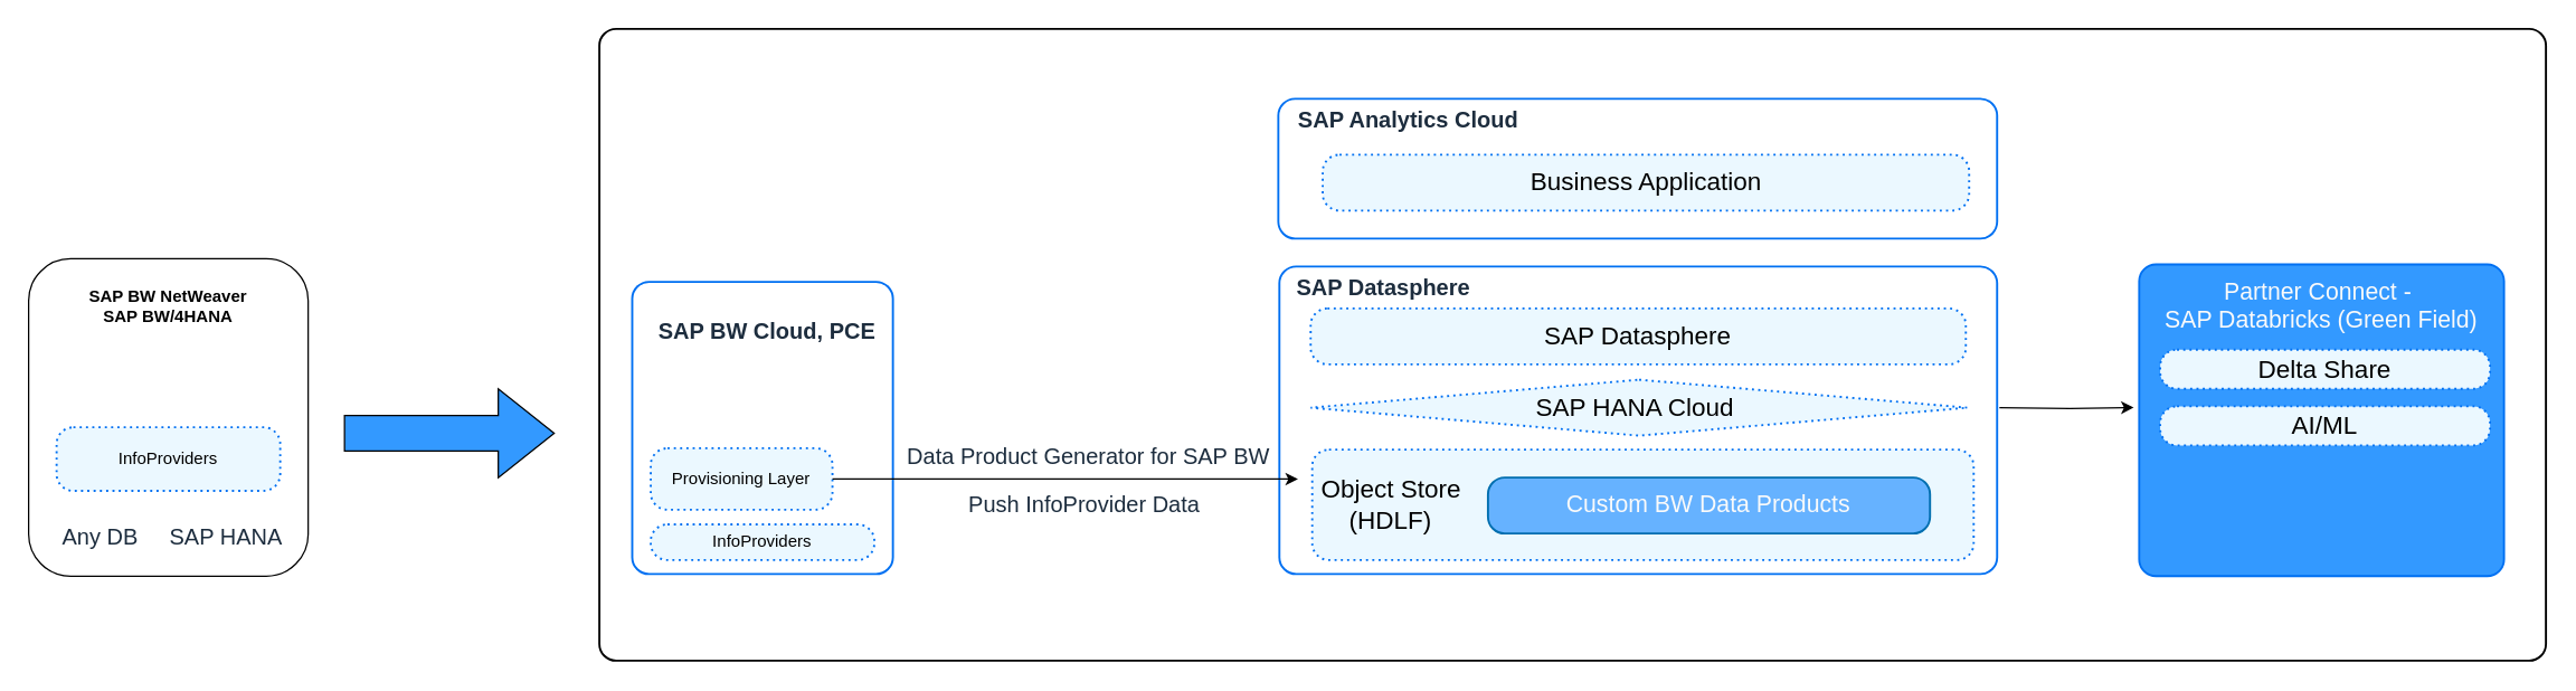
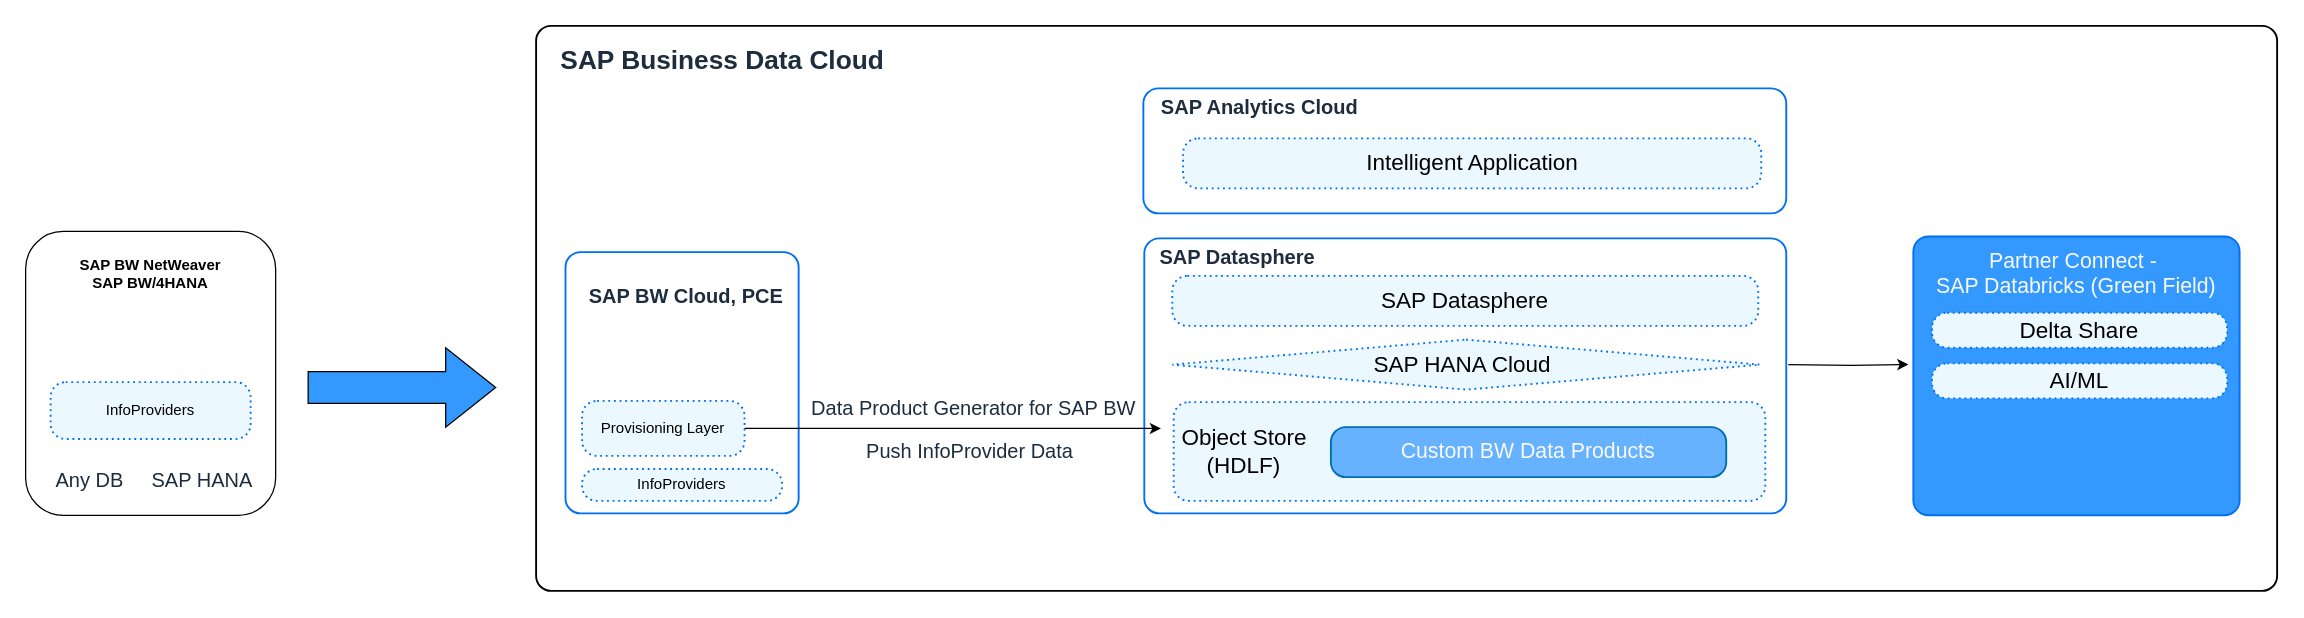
  <mxCell id="0" />
  <mxCell id="1" parent="0" />
  <mxCell id="2" value="&lt;b&gt;SAP BW NetWeaver&lt;/b&gt;&lt;div&gt;&lt;b&gt;SAP BW/4HANA&lt;/b&gt;&lt;/div&gt;&lt;div&gt;&lt;br&gt;&lt;/div&gt;&lt;div&gt;&lt;br&gt;&lt;/div&gt;&lt;div&gt;&lt;br&gt;&lt;/div&gt;&lt;div&gt;&lt;br&gt;&lt;/div&gt;&lt;div&gt;&lt;br&gt;&lt;/div&gt;&lt;div&gt;&lt;br&gt;&lt;/div&gt;&lt;div&gt;&lt;br&gt;&lt;/div&gt;&lt;div&gt;&lt;br&gt;&lt;/div&gt;&lt;div&gt;&lt;br&gt;&lt;/div&gt;&lt;div&gt;&lt;br&gt;&lt;/div&gt;&lt;div&gt;&lt;br&gt;&lt;/div&gt;" style="rounded=1;whiteSpace=wrap;html=1;" parent="1" vertex="1"><mxGeometry x="20" y="184.5" width="200" height="227" as="geometry" /></mxCell>
  <mxCell id="3" value="" style="rounded=1;whiteSpace=wrap;html=1;arcSize=24;absoluteArcSize=1;imageWidth=64;imageHeight=64;strokeWidth=1.5;fontFamily=Arial;" parent="1" vertex="1"><mxGeometry x="428.34" y="20" width="1392.66" height="452" as="geometry" /></mxCell>
+ <mxCell id="4" value="&lt;font face=&quot;arial&quot; style=&quot;font-size: 21px;&quot;&gt;&lt;b style=&quot;&quot;&gt;SAP Business Data Cloud&amp;nbsp;&lt;/b&gt;&lt;/font&gt;" style="text;html=1;align=center;verticalAlign=middle;resizable=0;points=[[0,0.5,0,0,0],[0.5,0,0,0,0],[0.5,1,0,0,0],[1,0.5,0,0,0]];autosize=1;strokeColor=none;fillColor=none;fontSize=12;fontColor=#1D2D3E;fontFamily=Helvetica;" parent="1" vertex="1"><mxGeometry x="435" y="27" width="290" height="40" as="geometry" /></mxCell>
  <mxCell id="5" value="" style="rounded=1;whiteSpace=wrap;html=1;strokeColor=#0070F2;fillColor=#ffffff;arcSize=24;absoluteArcSize=1;imageWidth=64;imageHeight=64;strokeWidth=1.5;" parent="1" vertex="1"><mxGeometry x="451.84" y="201" width="186.5" height="209" as="geometry" /></mxCell>
  <mxCell id="6" value="&lt;font face=&quot;arial&quot; style=&quot;font-size: 16px;&quot;&gt;&lt;b style=&quot;font-size: 16px;&quot;&gt;SAP BW Cloud, PCE&lt;/b&gt;&lt;/font&gt;" style="text;html=1;align=center;verticalAlign=middle;resizable=0;points=[[0,0.5,0,0,0],[0.5,0,0,0,0],[0.5,1,0,0,0],[1,0.5,0,0,0]];autosize=1;strokeColor=none;fillColor=none;fontSize=12;fontColor=#1D2D3E;fontFamily=Helvetica;" parent="1" vertex="1"><mxGeometry x="458.34" y="221" width="180" height="30" as="geometry" /></mxCell>
  <mxCell id="7" value="InfoProviders" style="rounded=1;whiteSpace=wrap;html=1;strokeColor=#0070F2;fillColor=#EBF8FF;arcSize=24;absoluteArcSize=1;imageWidth=64;imageHeight=64;strokeWidth=1.5;dashed=1;dashPattern=1 2;" parent="1" vertex="1"><mxGeometry x="465.09" y="374.5" width="160" height="25.5" as="geometry" /></mxCell>
  <mxCell id="8" value="" style="rounded=1;whiteSpace=wrap;html=1;strokeColor=#0070F2;fillColor=#ffffff;arcSize=24;absoluteArcSize=1;imageWidth=64;imageHeight=64;strokeWidth=1.5;" parent="1" vertex="1"><mxGeometry x="914.84" y="190" width="513.5" height="220" as="geometry" /></mxCell>
  <mxCell id="9" value="&lt;font face=&quot;arial&quot; style=&quot;font-size: 16px;&quot;&gt;&lt;b style=&quot;font-size: 16px;&quot;&gt;SAP Datasphere&lt;/b&gt;&lt;/font&gt;" style="text;html=1;align=center;verticalAlign=middle;resizable=0;points=[[0,0.5,0,0,0],[0.5,0,0,0,0],[0.5,1,0,0,0],[1,0.5,0,0,0]];autosize=1;strokeColor=none;fillColor=none;fontSize=12;fontColor=#1D2D3E;fontFamily=Helvetica;" parent="1" vertex="1"><mxGeometry x="914.09" y="190" width="150" height="30" as="geometry" /></mxCell>
  <mxCell id="10" value="" style="rounded=1;whiteSpace=wrap;html=1;strokeColor=#0070F2;fillColor=#ffffff;arcSize=24;absoluteArcSize=1;imageWidth=64;imageHeight=64;strokeWidth=1.5;" parent="1" vertex="1"><mxGeometry x="914.09" y="70" width="514.25" height="100" as="geometry" /></mxCell>
  <mxCell id="11" value="&lt;font face=&quot;arial&quot; style=&quot;font-size: 16px;&quot;&gt;&lt;b style=&quot;font-size: 16px;&quot;&gt;SAP Analytics Cloud&amp;nbsp;&lt;/b&gt;&lt;/font&gt;" style="text;html=1;align=center;verticalAlign=middle;resizable=0;points=[[0,0.5,0,0,0],[0.5,0,0,0,0],[0.5,1,0,0,0],[1,0.5,0,0,0]];autosize=1;strokeColor=none;fillColor=none;fontSize=12;fontColor=#1D2D3E;fontFamily=Helvetica;" parent="1" vertex="1"><mxGeometry x="914.09" y="70" width="190" height="30" as="geometry" /></mxCell>
  <mxCell id="12" value="&lt;font style=&quot;color: light-dark(rgb(250, 250, 250), rgb(237, 237, 237)); font-size: 17px;&quot;&gt;Partner Connect -&amp;nbsp;&lt;/font&gt;&lt;div&gt;&lt;font style=&quot;color: light-dark(rgb(250, 250, 250), rgb(237, 237, 237)); font-size: 17px;&quot;&gt;SAP Databricks (Green Field)&lt;/font&gt;&lt;/div&gt;&lt;div&gt;&lt;div&gt;&lt;font style=&quot;color: light-dark(rgb(250, 250, 250), rgb(237, 237, 237)); font-size: 17px;&quot;&gt;&lt;br&gt;&lt;/font&gt;&lt;/div&gt;&lt;div&gt;&lt;font style=&quot;color: light-dark(rgb(250, 250, 250), rgb(237, 237, 237)); font-size: 17px;&quot;&gt;&lt;br&gt;&lt;/font&gt;&lt;/div&gt;&lt;div&gt;&lt;font style=&quot;color: light-dark(rgb(250, 250, 250), rgb(237, 237, 237)); font-size: 17px;&quot;&gt;&lt;br&gt;&lt;/font&gt;&lt;/div&gt;&lt;div&gt;&lt;font style=&quot;color: light-dark(rgb(250, 250, 250), rgb(237, 237, 237)); font-size: 17px;&quot;&gt;&lt;br&gt;&lt;/font&gt;&lt;/div&gt;&lt;div&gt;&lt;font style=&quot;color: light-dark(rgb(250, 250, 250), rgb(237, 237, 237)); font-size: 17px;&quot;&gt;&lt;br&gt;&lt;/font&gt;&lt;/div&gt;&lt;div&gt;&lt;font style=&quot;color: light-dark(rgb(250, 250, 250), rgb(237, 237, 237)); font-size: 17px;&quot;&gt;&lt;br&gt;&lt;/font&gt;&lt;/div&gt;&lt;div&gt;&lt;font style=&quot;color: light-dark(rgb(250, 250, 250), rgb(237, 237, 237)); font-size: 17px;&quot;&gt;&lt;br&gt;&lt;/font&gt;&lt;/div&gt;&lt;div&gt;&lt;font style=&quot;color: light-dark(rgb(250, 250, 250), rgb(237, 237, 237)); font-size: 17px;&quot;&gt;&lt;br&gt;&lt;/font&gt;&lt;/div&gt;&lt;/div&gt;" style="rounded=1;whiteSpace=wrap;html=1;strokeColor=#0070F2;fillColor=#3399FF;arcSize=24;absoluteArcSize=1;imageWidth=64;imageHeight=64;strokeWidth=1.5;" parent="1" vertex="1"><mxGeometry x="1530" y="188.5" width="261" height="223" as="geometry" /></mxCell>
- <mxCell id="13" value="&lt;font style=&quot;font-size: 18px;&quot;&gt;Business Application&lt;/font&gt;" style="rounded=1;whiteSpace=wrap;html=1;strokeColor=#0070F2;fillColor=#EBF8FF;arcSize=24;absoluteArcSize=1;imageWidth=64;imageHeight=64;strokeWidth=1.5;dashed=1;dashPattern=1 2;" parent="1" vertex="1"><mxGeometry x="945.84" y="110" width="462.5" height="40" as="geometry" /></mxCell>
+ <mxCell id="13" value="&lt;font style=&quot;font-size: 18px;&quot;&gt;Intelligent Application&lt;/font&gt;" style="rounded=1;whiteSpace=wrap;html=1;strokeColor=#0070F2;fillColor=#EBF8FF;arcSize=24;absoluteArcSize=1;imageWidth=64;imageHeight=64;strokeWidth=1.5;dashed=1;dashPattern=1 2;" parent="1" vertex="1"><mxGeometry x="945.84" y="110" width="462.5" height="40" as="geometry" /></mxCell>
  <mxCell id="14" value="&lt;font style=&quot;font-size: 18px;&quot;&gt;SAP Datasphere&lt;/font&gt;&lt;span style=&quot;color: rgba(0, 0, 0, 0); font-family: monospace; font-size: 0px; text-align: start; text-wrap: nowrap;&quot;&gt;%3CmxGraphModel%3E%3Croot%3E%3CmxCell%20id%3D%220%22%2F%3E%3CmxCell%20id%3D%221%22%20parent%3D%220%22%2F%3E%3CmxCell%20id%3D%222%22%20value%3D%22%26lt%3Bfont%20style%3D%26quot%3Bfont-size%3A%2018px%3B%26quot%3B%26gt%3BInsight%20App%26lt%3B%2Ffont%26gt%3B%22%20style%3D%22rounded%3D1%3BwhiteSpace%3Dwrap%3Bhtml%3D1%3BstrokeColor%3D%230070F2%3BfillColor%3D%23EBF8FF%3BarcSize%3D24%3BabsoluteArcSize%3D1%3BimageWidth%3D64%3BimageHeight%3D64%3BstrokeWidth%3D1.5%3Bdashed%3D1%3BdashPattern%3D1%202%3B%22%20vertex%3D%221%22%20parent%3D%221%22%3E%3CmxGeometry%20x%3D%22-62.5%22%20y%3D%22-340%22%20width%3D%22462.5%22%20height%3D%2240%22%20as%3D%22geometry%22%2F%3E%3C%2FmxCell%3E%3C%2Froot%3E%3C%2FmxGraphModel%3E&lt;/span&gt;" style="rounded=1;whiteSpace=wrap;html=1;strokeColor=#0070F2;fillColor=#EBF8FF;arcSize=24;absoluteArcSize=1;imageWidth=64;imageHeight=64;strokeWidth=1.5;dashed=1;dashPattern=1 2;" parent="1" vertex="1"><mxGeometry x="937.22" y="220" width="468.75" height="40" as="geometry" /></mxCell>
  <mxCell id="15" value="&lt;span style=&quot;font-size: 18px;&quot;&gt;SAP HANA Cloud&amp;nbsp;&lt;/span&gt;" style="rhombus;whiteSpace=wrap;html=1;strokeColor=#0070F2;fillColor=#EBF8FF;arcSize=24;absoluteArcSize=1;imageWidth=64;imageHeight=64;strokeWidth=1.5;dashed=1;dashPattern=1 2;" parent="1" vertex="1"><mxGeometry x="937.22" y="271" width="470" height="40" as="geometry" /></mxCell>
  <mxCell id="16" value="&lt;span style=&quot;font-size: 18px;&quot;&gt;&amp;nbsp;Object Store&lt;/span&gt;&lt;div&gt;&lt;span style=&quot;font-size: 18px;&quot;&gt;&amp;nbsp; &amp;nbsp; &amp;nbsp;(HDLF)&lt;/span&gt;&lt;/div&gt;" style="rounded=1;whiteSpace=wrap;html=1;strokeColor=#0070F2;fillColor=#EBF8FF;arcSize=24;absoluteArcSize=1;imageWidth=64;imageHeight=64;strokeWidth=1.5;dashed=1;dashPattern=1 2;align=left;" parent="1" vertex="1"><mxGeometry x="938.34" y="321" width="473.25" height="79" as="geometry" /></mxCell>
  <mxCell id="17" value="&lt;font style=&quot;color: light-dark(rgb(250, 250, 250), rgb(237, 237, 237)); font-size: 17px;&quot;&gt;Custom BW Data Products&lt;/font&gt;" style="rounded=1;whiteSpace=wrap;html=1;strokeColor=#006EAF;fillColor=#66B2FF;arcSize=24;absoluteArcSize=1;imageWidth=64;imageHeight=64;strokeWidth=1.5;fontColor=#ffffff;" parent="1" vertex="1"><mxGeometry x="1064.09" y="341" width="316.25" height="40" as="geometry" /></mxCell>
  <mxCell id="18" value="&lt;font face=&quot;arial&quot; style=&quot;font-size: 16px;&quot;&gt;&lt;span style=&quot;font-size: 16px;&quot;&gt;Data Product Generator for SAP BW&lt;/span&gt;&lt;/font&gt;" style="text;html=1;align=center;verticalAlign=middle;resizable=0;points=[[0,0.5,0,0,0],[0.5,0,0,0,0],[0.5,1,0,0,0],[1,0.5,0,0,0]];autosize=1;strokeColor=none;fillColor=none;fontSize=12;fontColor=#1D2D3E;fontFamily=Helvetica;" parent="1" vertex="1"><mxGeometry x="638.34" y="311" width="280" height="30" as="geometry" /></mxCell>
  <mxCell id="19" value="Provisioning Layer" style="rounded=1;whiteSpace=wrap;html=1;strokeColor=#0070F2;fillColor=#EBF8FF;arcSize=24;absoluteArcSize=1;imageWidth=64;imageHeight=64;strokeWidth=1.5;dashed=1;dashPattern=1 2;" parent="1" vertex="1"><mxGeometry x="465.09" y="320" width="130" height="44" as="geometry" /></mxCell>
  <mxCell id="20" style="edgeStyle=orthogonalEdgeStyle;rounded=0;orthogonalLoop=1;jettySize=auto;html=1;entryX=0.026;entryY=0.691;entryDx=0;entryDy=0;entryPerimeter=0;" parent="1" source="19" target="8" edge="1"><mxGeometry relative="1" as="geometry" /></mxCell>
  <mxCell id="21" value="&lt;font face=&quot;arial&quot; style=&quot;font-size: 16px;&quot;&gt;&lt;span style=&quot;font-size: 16px;&quot;&gt;Push InfoProvider Data&lt;/span&gt;&lt;/font&gt;" style="text;html=1;align=center;verticalAlign=middle;resizable=0;points=[[0,0.5,0,0,0],[0.5,0,0,0,0],[0.5,1,0,0,0],[1,0.5,0,0,0]];autosize=1;strokeColor=none;fillColor=none;fontSize=12;fontColor=#1D2D3E;fontFamily=Helvetica;" parent="1" vertex="1"><mxGeometry x="683.84" y="344.5" width="183" height="31" as="geometry" /></mxCell>
  <mxCell id="22" value="&lt;span style=&quot;font-size: 18px;&quot;&gt;Delta Share&lt;/span&gt;" style="rounded=1;whiteSpace=wrap;html=1;strokeColor=#0070F2;fillColor=#EBF8FF;arcSize=24;absoluteArcSize=1;imageWidth=64;imageHeight=64;strokeWidth=1.5;dashed=1;dashPattern=1 2;" parent="1" vertex="1"><mxGeometry x="1545" y="249.5" width="236" height="28" as="geometry" /></mxCell>
  <mxCell id="23" value="&lt;span style=&quot;font-size: 18px;&quot;&gt;AI/ML&lt;/span&gt;&lt;span style=&quot;color: rgba(0, 0, 0, 0); font-family: monospace; font-size: 0px; text-align: start; text-wrap: nowrap;&quot;&gt;%3CmxGraphModel%3E%3Croot%3E%3CmxCell%20id%3D%220%22%2F%3E%3CmxCell%20id%3D%221%22%20parent%3D%220%22%2F%3E%3CmxCell%20id%3D%222%22%20value%3D%22%26lt%3Bspan%20style%3D%26quot%3Bfont-size%3A%2018px%3B%26quot%3B%26gt%3BDelta%20Share%26lt%3B%2Fspan%26gt%3B%22%20style%3D%22rounded%3D1%3BwhiteSpace%3Dwrap%3Bhtml%3D1%3BstrokeColor%3D%230070F2%3BfillColor%3D%23EBF8FF%3BarcSize%3D24%3BabsoluteArcSize%3D1%3BimageWidth%3D64%3BimageHeight%3D64%3BstrokeWidth%3D1.5%3Bdashed%3D1%3BdashPattern%3D1%202%3B%22%20vertex%3D%221%22%20parent%3D%221%22%3E%3CmxGeometry%20x%3D%22729%22%20y%3D%221160%22%20width%3D%22236%22%20height%3D%2228%22%20as%3D%22geometry%22%2F%3E%3C%2FmxCell%3E%3C%2Froot%3E%3C%2FmxGraphModel%3E&lt;/span&gt;" style="rounded=1;whiteSpace=wrap;html=1;strokeColor=#0070F2;fillColor=#EBF8FF;arcSize=24;absoluteArcSize=1;imageWidth=64;imageHeight=64;strokeWidth=1.5;dashed=1;dashPattern=1 2;" parent="1" vertex="1"><mxGeometry x="1545" y="290" width="236" height="28" as="geometry" /></mxCell>
  <mxCell id="24" style="edgeStyle=orthogonalEdgeStyle;rounded=0;orthogonalLoop=1;jettySize=auto;html=1;entryX=-0.015;entryY=0.459;entryDx=0;entryDy=0;entryPerimeter=0;" parent="1" target="12" edge="1"><mxGeometry relative="1" as="geometry"><mxPoint x="1430" y="291" as="sourcePoint" /></mxGeometry></mxCell>
  <mxCell id="25" value="" style="html=1;shadow=0;dashed=0;align=center;verticalAlign=middle;shape=mxgraph.arrows2.arrow;dy=0.6;dx=40;notch=0;fillColor=#3399FF;" parent="1" vertex="1"><mxGeometry x="246" y="277.5" width="150" height="63.5" as="geometry" /></mxCell>
  <mxCell id="26" value="InfoProviders" style="rounded=1;whiteSpace=wrap;html=1;strokeColor=#0070F2;fillColor=#EBF8FF;arcSize=24;absoluteArcSize=1;imageWidth=64;imageHeight=64;strokeWidth=1.5;dashed=1;dashPattern=1 2;" parent="1" vertex="1"><mxGeometry x="40" y="305" width="160" height="45.5" as="geometry" /></mxCell>
  <mxCell id="27" value="&lt;font face=&quot;arial&quot; style=&quot;font-size: 16px;&quot;&gt;&lt;span style=&quot;font-size: 16px;&quot;&gt;Any DB&lt;/span&gt;&lt;/font&gt;" style="text;html=1;align=center;verticalAlign=middle;resizable=0;points=[[0,0.5,0,0,0],[0.5,0,0,0,0],[0.5,1,0,0,0],[1,0.5,0,0,0]];autosize=1;strokeColor=none;fillColor=none;fontSize=12;fontColor=#1D2D3E;fontFamily=Helvetica;" parent="1" vertex="1"><mxGeometry x="35" y="367" width="72" height="31" as="geometry" /></mxCell>
  <mxCell id="28" value="&lt;font face=&quot;arial&quot; style=&quot;font-size: 16px;&quot;&gt;&lt;span style=&quot;font-size: 16px;&quot;&gt;SAP HANA&lt;/span&gt;&lt;/font&gt;" style="text;html=1;align=center;verticalAlign=middle;resizable=0;points=[[0,0.5,0,0,0],[0.5,0,0,0,0],[0.5,1,0,0,0],[1,0.5,0,0,0]];autosize=1;strokeColor=none;fillColor=none;fontSize=12;fontColor=#1D2D3E;fontFamily=Helvetica;" parent="1" vertex="1"><mxGeometry x="111" y="367" width="99" height="31" as="geometry" /></mxCell>
